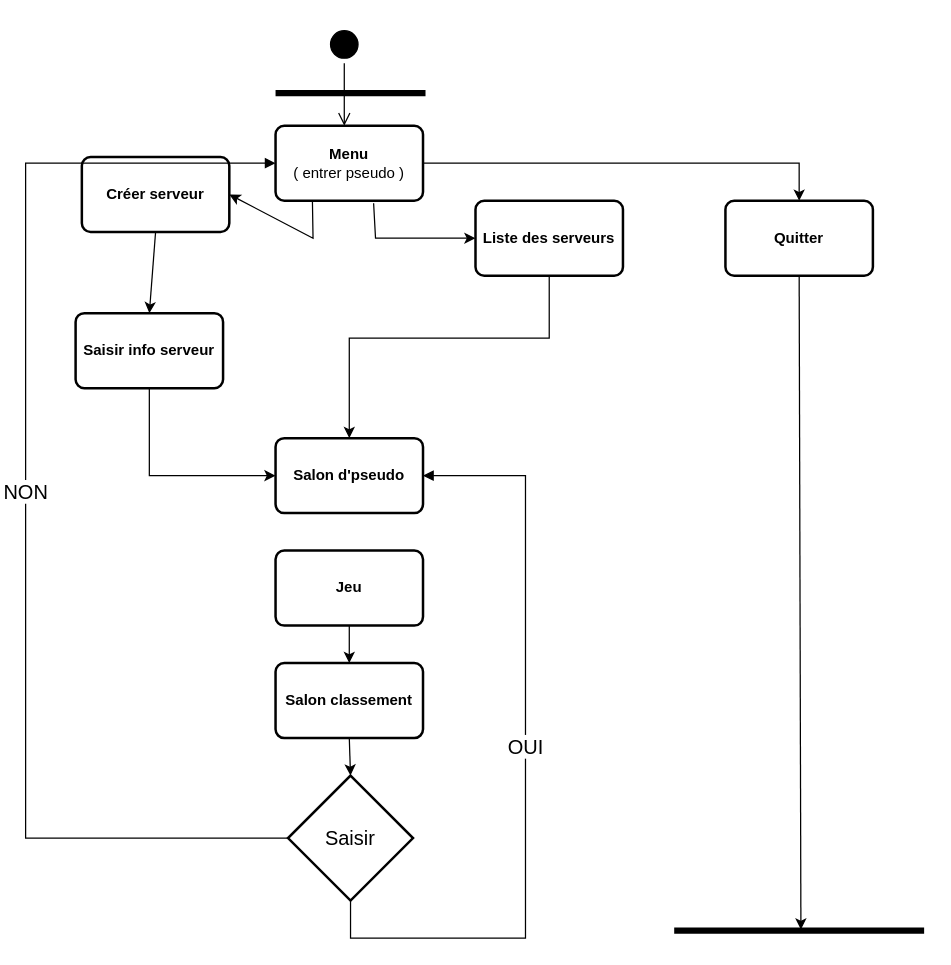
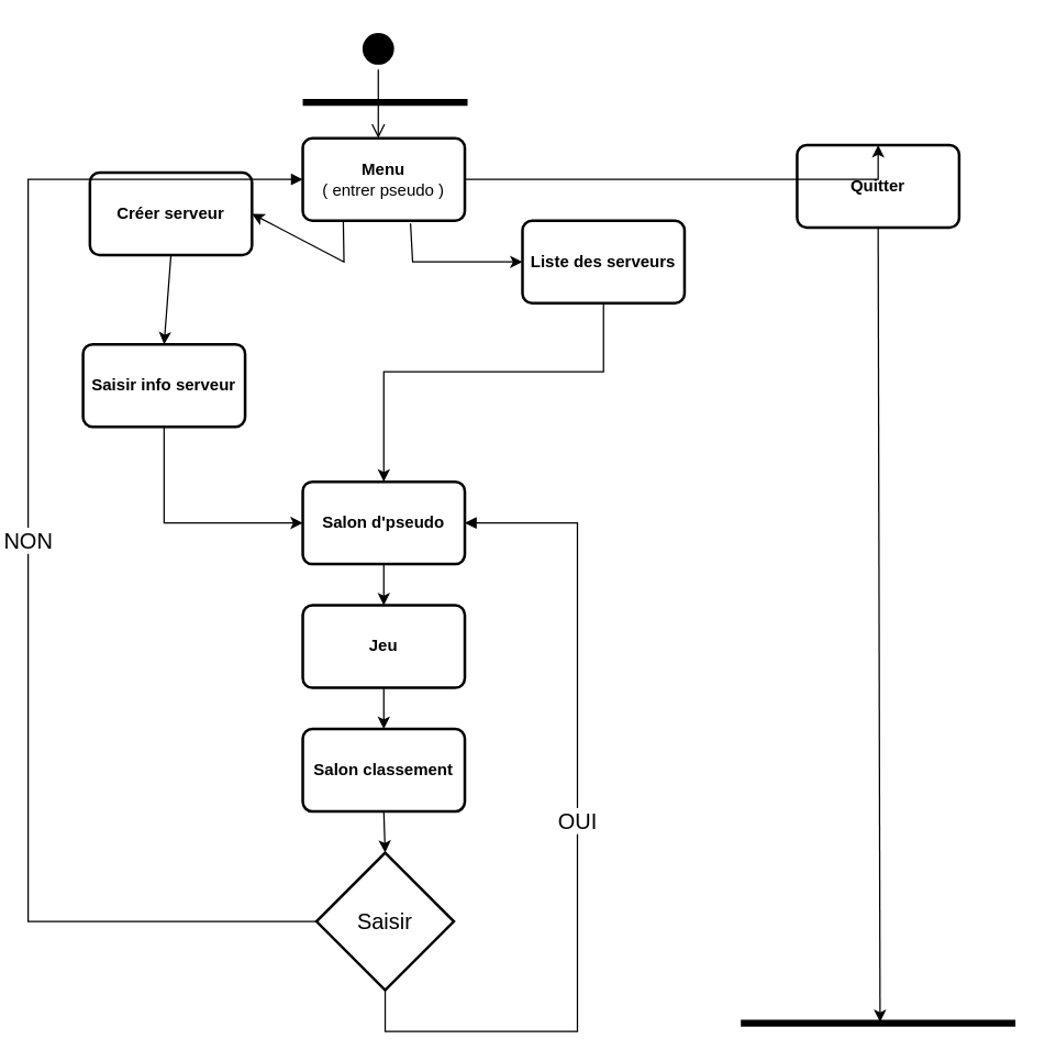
  <mxCell id="0" />
  <mxCell id="1" parent="0" />
  <mxCell id="2" value="" style="ellipse;html=1;shape=startState;fillColor=#000000;strokeColor=#000000;" vertex="1" parent="1"><mxGeometry x="260" y="20" width="30" height="30" as="geometry" /></mxCell>
  <mxCell id="3" value="" style="edgeStyle=orthogonalEdgeStyle;html=1;verticalAlign=bottom;endArrow=open;endSize=8;strokeColor=#000000;rounded=0;" edge="1" source="2" parent="1"><mxGeometry relative="1" as="geometry"><mxPoint x="275" y="100" as="targetPoint" /></mxGeometry></mxCell>
  <mxCell id="4" value="" style="line;strokeWidth=5;fillColor=none;align=left;verticalAlign=middle;spacingTop=-1;spacingLeft=3;spacingRight=3;rotatable=0;labelPosition=right;points=[];portConstraint=eastwest;" vertex="1" parent="1"><mxGeometry x="220" y="70" width="120" height="8" as="geometry" /></mxCell>
  <mxCell id="5" value="&lt;b&gt;Menu&lt;/b&gt;&lt;br&gt;( entrer pseudo )" style="rounded=1;whiteSpace=wrap;html=1;absoluteArcSize=1;arcSize=14;strokeWidth=2;" vertex="1" parent="1"><mxGeometry x="220" y="100" width="118" height="60" as="geometry" /></mxCell>
  <mxCell id="6" value="&lt;b&gt;Créer serveur&lt;/b&gt;" style="rounded=1;whiteSpace=wrap;html=1;absoluteArcSize=1;arcSize=14;strokeWidth=2;" vertex="1" parent="1"><mxGeometry x="65" y="125" width="118" height="60" as="geometry" /></mxCell>
  <mxCell id="7" value="&lt;b&gt;Liste des serveurs&lt;/b&gt;" style="rounded=1;whiteSpace=wrap;html=1;absoluteArcSize=1;arcSize=14;strokeWidth=2;" vertex="1" parent="1"><mxGeometry x="380" y="160" width="118" height="60" as="geometry" /></mxCell>
  <mxCell id="8" value="&lt;b&gt;Saisir info serveur&lt;/b&gt;" style="rounded=1;whiteSpace=wrap;html=1;absoluteArcSize=1;arcSize=14;strokeWidth=2;" vertex="1" parent="1"><mxGeometry x="60" y="250" width="118" height="60" as="geometry" /></mxCell>
  <mxCell id="9" value="&lt;b&gt;Salon d'pseudo&lt;/b&gt;" style="rounded=1;whiteSpace=wrap;html=1;absoluteArcSize=1;arcSize=14;strokeWidth=2;" vertex="1" parent="1"><mxGeometry x="220" y="350" width="118" height="60" as="geometry" /></mxCell>
  <mxCell id="10" value="&lt;b&gt;Jeu&lt;/b&gt;" style="rounded=1;whiteSpace=wrap;html=1;absoluteArcSize=1;arcSize=14;strokeWidth=2;" vertex="1" parent="1"><mxGeometry x="220" y="440" width="118" height="60" as="geometry" /></mxCell>
  <mxCell id="11" value="&lt;b&gt;Salon classement&lt;/b&gt;" style="rounded=1;whiteSpace=wrap;html=1;absoluteArcSize=1;arcSize=14;strokeWidth=2;" vertex="1" parent="1"><mxGeometry x="220" y="530" width="118" height="60" as="geometry" /></mxCell>
  <mxCell id="12" value="Saisir" style="strokeWidth=2;html=1;shape=mxgraph.flowchart.decision;whiteSpace=wrap;fontSize=16;fontColor=#000000;" vertex="1" parent="1"><mxGeometry x="230" y="620" width="100" height="100" as="geometry" /></mxCell>
  <mxCell id="13" value="NON" style="html=1;verticalAlign=bottom;endArrow=block;rounded=0;fontSize=16;fontColor=#000000;strokeColor=#000000;exitX=0;exitY=0.5;exitDx=0;exitDy=0;exitPerimeter=0;entryX=0;entryY=0.5;entryDx=0;entryDy=0;" edge="1" parent="1" source="12" target="5"><mxGeometry width="80" relative="1" as="geometry"><mxPoint x="280" y="380" as="sourcePoint" /><mxPoint x="120" y="480" as="targetPoint" /><Array as="points"><mxPoint x="20" y="670" /><mxPoint x="20" y="130" /></Array></mxGeometry></mxCell>
  <mxCell id="14" value="OUI" style="html=1;verticalAlign=bottom;endArrow=block;rounded=0;fontSize=16;fontColor=#000000;strokeColor=#000000;exitX=0.5;exitY=1;exitDx=0;exitDy=0;exitPerimeter=0;entryX=1;entryY=0.5;entryDx=0;entryDy=0;" edge="1" parent="1" source="12" target="9"><mxGeometry width="80" relative="1" as="geometry"><mxPoint x="450" y="480" as="sourcePoint" /><mxPoint x="560" y="410" as="targetPoint" /><Array as="points"><mxPoint x="280" y="750" /><mxPoint x="420" y="750" /><mxPoint x="420" y="380" /></Array></mxGeometry></mxCell>
  <mxCell id="15" value="" style="endArrow=classic;html=1;rounded=0;fontSize=16;fontColor=#000000;strokeColor=#000000;exitX=0.25;exitY=1;exitDx=0;exitDy=0;entryX=1;entryY=0.5;entryDx=0;entryDy=0;" edge="1" parent="1" source="5" target="6"><mxGeometry width="50" height="50" relative="1" as="geometry"><mxPoint x="290" y="300" as="sourcePoint" /><mxPoint x="340" y="250" as="targetPoint" /><Array as="points"><mxPoint x="250" y="190" /></Array></mxGeometry></mxCell>
  <mxCell id="16" value="" style="endArrow=classic;html=1;rounded=0;fontSize=16;fontColor=#000000;strokeColor=#000000;exitX=0.5;exitY=1;exitDx=0;exitDy=0;entryX=0.5;entryY=0;entryDx=0;entryDy=0;" edge="1" parent="1" source="6" target="8"><mxGeometry width="50" height="50" relative="1" as="geometry"><mxPoint x="490" y="400" as="sourcePoint" /><mxPoint x="540" y="350" as="targetPoint" /></mxGeometry></mxCell>
  <mxCell id="17" value="" style="endArrow=classic;html=1;rounded=0;fontSize=16;fontColor=#000000;strokeColor=#000000;exitX=0.665;exitY=1.035;exitDx=0;exitDy=0;exitPerimeter=0;entryX=0;entryY=0.5;entryDx=0;entryDy=0;" edge="1" parent="1" source="5" target="7"><mxGeometry width="50" height="50" relative="1" as="geometry"><mxPoint x="490" y="400" as="sourcePoint" /><mxPoint x="540" y="350" as="targetPoint" /><Array as="points"><mxPoint x="300" y="190" /></Array></mxGeometry></mxCell>
  <mxCell id="18" value="" style="endArrow=classic;html=1;rounded=0;fontSize=16;fontColor=#000000;strokeColor=#000000;exitX=0.5;exitY=1;exitDx=0;exitDy=0;entryX=0;entryY=0.5;entryDx=0;entryDy=0;" edge="1" parent="1" source="8" target="9"><mxGeometry width="50" height="50" relative="1" as="geometry"><mxPoint x="490" y="400" as="sourcePoint" /><mxPoint x="540" y="350" as="targetPoint" /><Array as="points"><mxPoint x="119" y="380" /></Array></mxGeometry></mxCell>
  <mxCell id="19" value="" style="endArrow=classic;html=1;rounded=0;fontSize=16;fontColor=#000000;strokeColor=#000000;entryX=0.5;entryY=0;entryDx=0;entryDy=0;exitX=0.5;exitY=1;exitDx=0;exitDy=0;" edge="1" parent="1" source="7" target="9"><mxGeometry width="50" height="50" relative="1" as="geometry"><mxPoint x="420" y="260" as="sourcePoint" /><mxPoint x="490" y="280" as="targetPoint" /><Array as="points"><mxPoint x="439" y="270" /><mxPoint x="279" y="270" /></Array></mxGeometry></mxCell>
+ <mxCell id="20" value="" style="endArrow=classic;html=1;rounded=0;fontSize=16;fontColor=#000000;strokeColor=#000000;exitX=0.5;exitY=1;exitDx=0;exitDy=0;entryX=0.5;entryY=0;entryDx=0;entryDy=0;" edge="1" parent="1" source="9" target="10"><mxGeometry width="50" height="50" relative="1" as="geometry"><mxPoint x="140" y="510" as="sourcePoint" /><mxPoint x="190" y="460" as="targetPoint" /></mxGeometry></mxCell>
  <mxCell id="21" value="" style="endArrow=classic;html=1;rounded=0;fontSize=16;fontColor=#000000;strokeColor=#000000;exitX=0.5;exitY=1;exitDx=0;exitDy=0;entryX=0.5;entryY=0;entryDx=0;entryDy=0;" edge="1" parent="1" source="10" target="11"><mxGeometry width="50" height="50" relative="1" as="geometry"><mxPoint x="140" y="520" as="sourcePoint" /><mxPoint x="190" y="470" as="targetPoint" /></mxGeometry></mxCell>
  <mxCell id="22" value="" style="endArrow=classic;html=1;rounded=0;fontSize=16;fontColor=#000000;strokeColor=#000000;exitX=0.5;exitY=1;exitDx=0;exitDy=0;entryX=0.5;entryY=0;entryDx=0;entryDy=0;entryPerimeter=0;" edge="1" parent="1" source="11" target="12"><mxGeometry width="50" height="50" relative="1" as="geometry"><mxPoint x="90" y="530" as="sourcePoint" /><mxPoint x="140" y="480" as="targetPoint" /></mxGeometry></mxCell>
- <mxCell id="23" value="&lt;b&gt;Quitter&lt;/b&gt;" style="rounded=1;whiteSpace=wrap;html=1;absoluteArcSize=1;arcSize=14;strokeWidth=2;" vertex="1" parent="1"><mxGeometry x="580" y="160" width="118" height="60" as="geometry" /></mxCell>
+ <mxCell id="23" value="&lt;b&gt;Quitter&lt;/b&gt;" style="rounded=1;whiteSpace=wrap;html=1;absoluteArcSize=1;arcSize=14;strokeWidth=2;" vertex="1" parent="1"><mxGeometry x="580" y="105" width="118" height="60" as="geometry" /></mxCell>
  <mxCell id="24" value="" style="endArrow=classic;html=1;rounded=0;fontSize=16;fontColor=#000000;strokeColor=#000000;exitX=1;exitY=0.5;exitDx=0;exitDy=0;entryX=0.5;entryY=0;entryDx=0;entryDy=0;" edge="1" parent="1" source="5" target="23"><mxGeometry width="50" height="50" relative="1" as="geometry"><mxPoint x="570" y="150" as="sourcePoint" /><mxPoint x="620" y="100" as="targetPoint" /><Array as="points"><mxPoint x="639" y="130" /></Array></mxGeometry></mxCell>
  <mxCell id="25" value="" style="line;strokeWidth=5;fillColor=none;align=left;verticalAlign=middle;spacingTop=-1;spacingLeft=3;spacingRight=3;rotatable=0;labelPosition=right;points=[];portConstraint=eastwest;" vertex="1" parent="1"><mxGeometry x="539" y="740" width="200" height="8" as="geometry" /></mxCell>
  <mxCell id="26" value="" style="endArrow=classic;html=1;rounded=0;fontSize=16;fontColor=#000000;strokeColor=#000000;exitX=0.5;exitY=1;exitDx=0;exitDy=0;entryX=0.507;entryY=0.409;entryDx=0;entryDy=0;entryPerimeter=0;" edge="1" parent="1" source="23" target="25"><mxGeometry width="50" height="50" relative="1" as="geometry"><mxPoint x="570" y="630" as="sourcePoint" /><mxPoint x="610" y="680" as="targetPoint" /></mxGeometry></mxCell>
